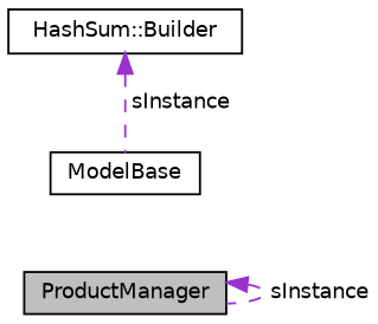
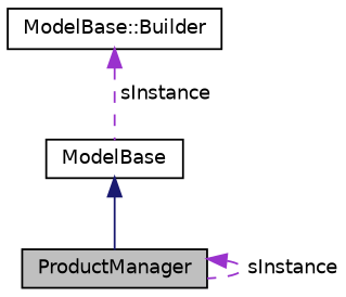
  digraph {
    node [color=black fillcolor=white fontname=Helvetica fontsize=10 shape=record style=filled]
    edge [color=darkorchid3 dir=back fontname=Helvetica fontsize=10 labelfontname=Helvetica labelfontsize=10 style=dashed]
    n1 [fillcolor=grey75 fontcolor=black height=0.2 label=ProductManager width=0.4]
    n2 [height=0.2 label=ModelBase width=0.4]
-   n3 [height=0.2 label="HashSum::Builder" width=0.4]
+   n3 [height=0.2 label="ModelBase::Builder" width=0.4]
    n1 -> n1 [label=" sInstance"]
+   n2 -> n1 [color=midnightblue style=solid]
    n3 -> n2 [label=" sInstance"]
  }
